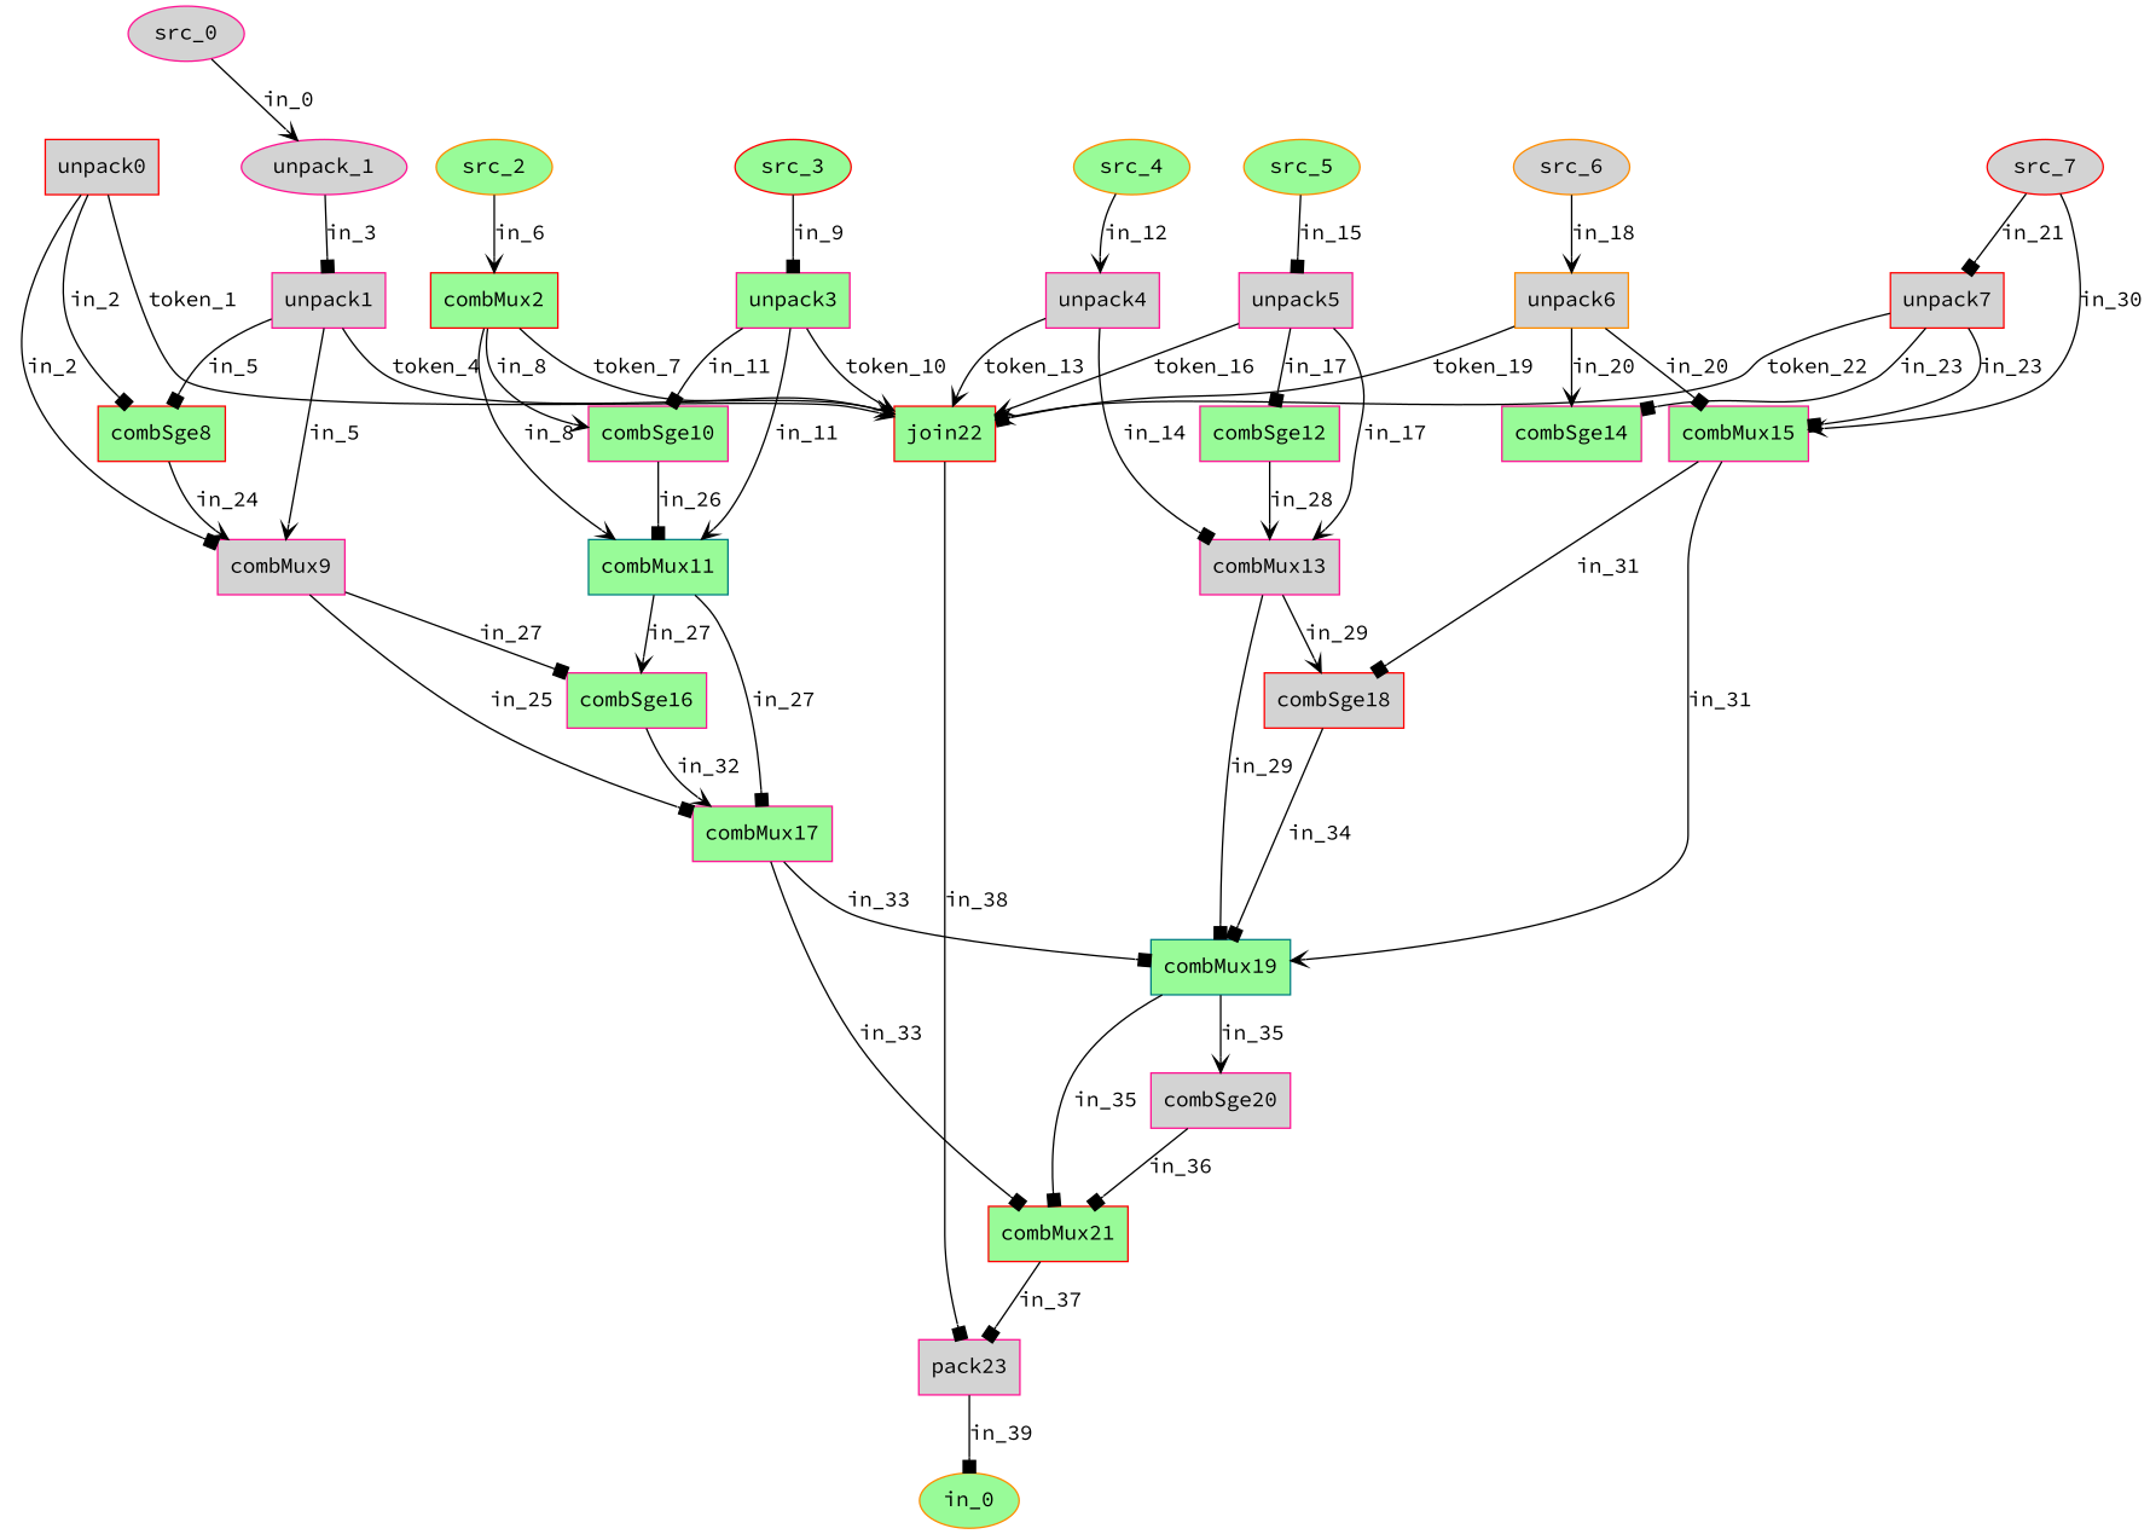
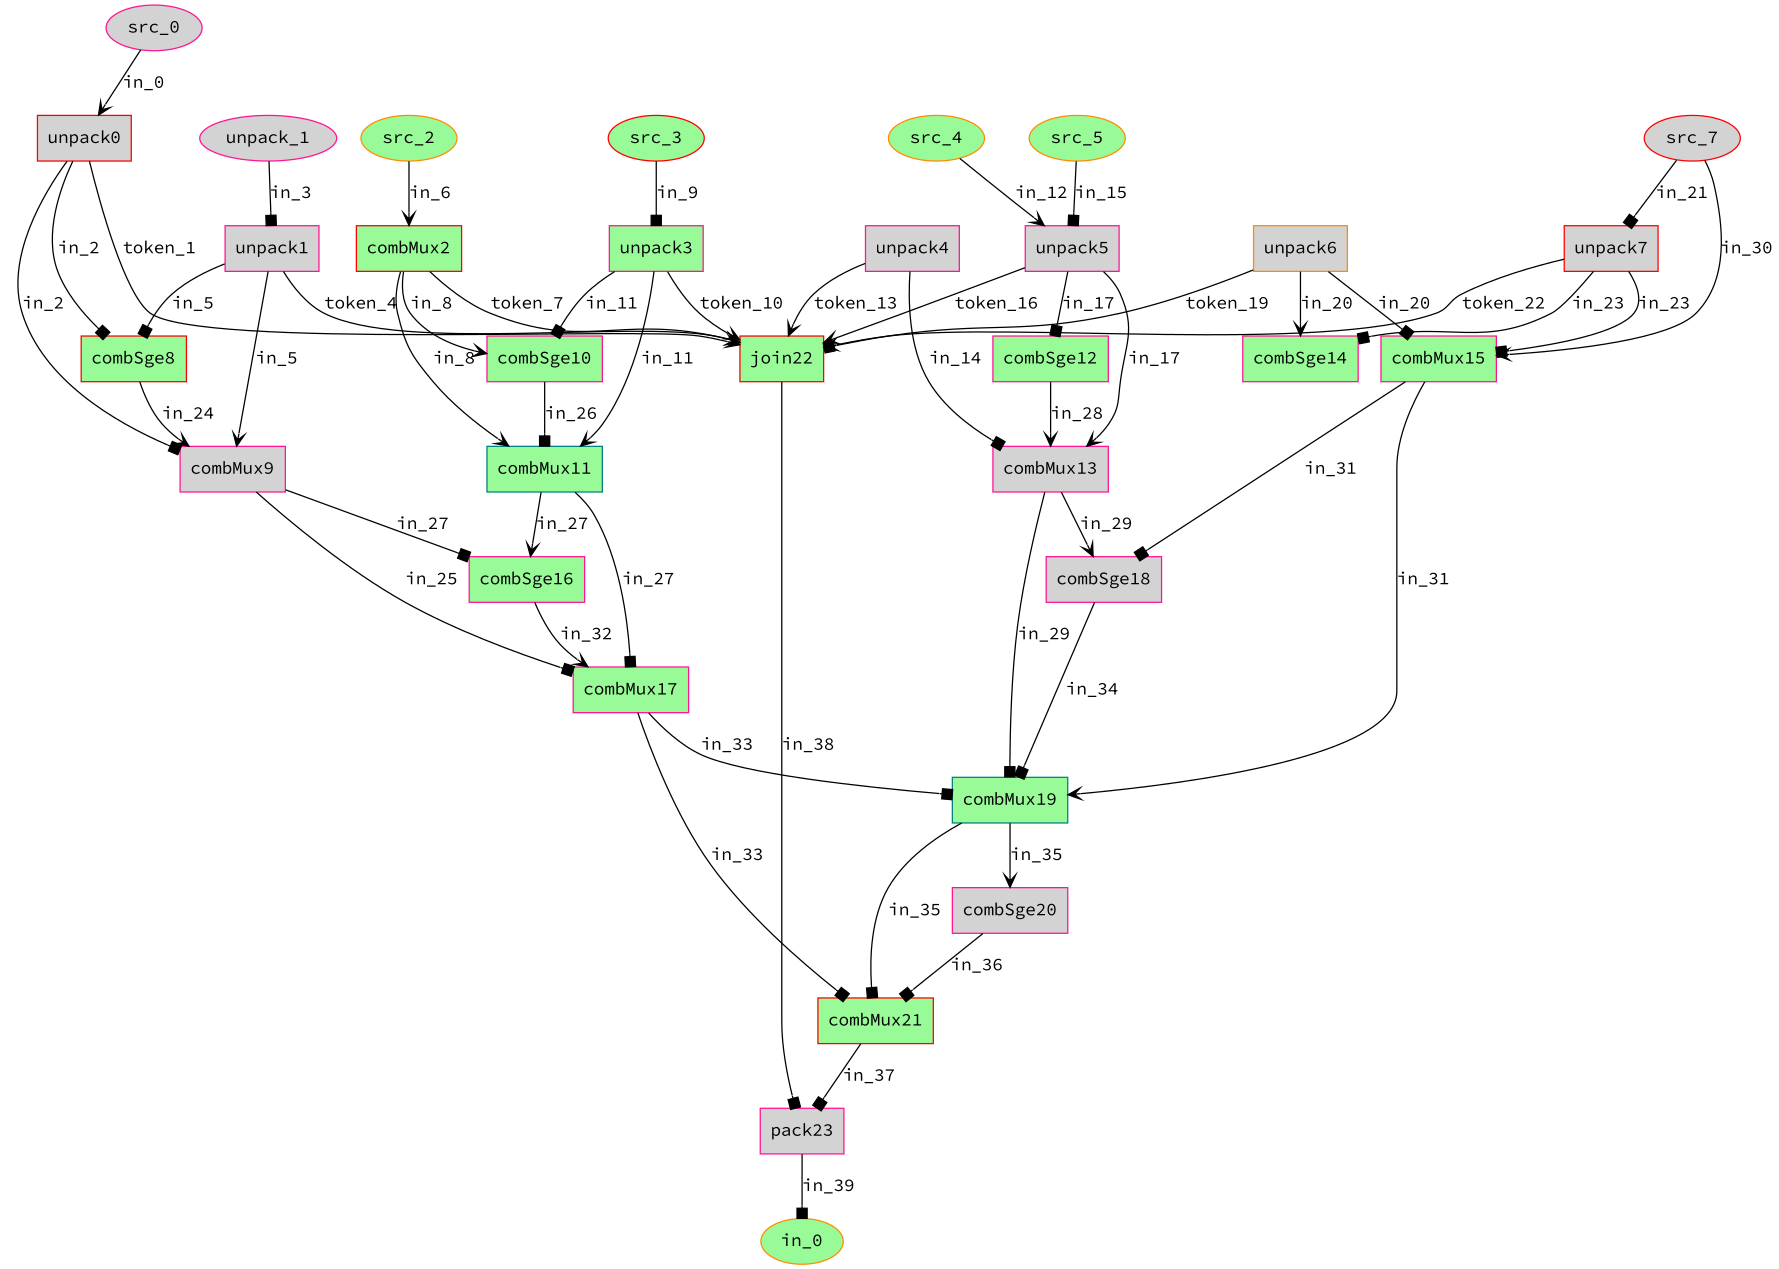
  digraph {
    fontname="Source Code Pro"
    node [color=deeppink fillcolor=palegreen fontname="Source Code Pro" shape=polygon style=filled]
    edge [arrowhead=box fontname="Source Code Pro" inp=in_0 out=out]
    unpack0 [color=red fillcolor=lightgrey mod=unpack]
    combSge8 [color=red mod=combSge]
    combMux9 [fillcolor=lightgrey mod=combMux]
    join22 [color=red mod=join]
    combSge16 [mod=combSge]
    combMux17 [mod=combMux]
    pack23 [fillcolor=lightgrey mod=pack]
    unpack1 [fillcolor=lightgrey mod=unpack]
    n9 [color=red label=combMux2 mod=unpack]
    combSge10 [mod=combSge]
    combMux11 [color=teal mod=combMux]
    unpack3 [mod=unpack]
    unpack4 [fillcolor=lightgrey mod=unpack]
    combMux13 [fillcolor=lightgrey mod=combMux]
    combSge12 [mod=combSge]
-   combSge18 [color=red fillcolor=lightgrey mod=combSge]
+   combSge18 [fillcolor=lightgrey mod=combSge]
    combMux19 [color=teal mod=combMux]
    unpack5 [fillcolor=lightgrey mod=unpack]
    unpack6 [color=darkorange fillcolor=lightgrey mod=unpack]
    combSge14 [mod=combSge]
    combMux15 [mod=combMux]
    unpack7 [color=red fillcolor=lightgrey mod=unpack]
    combMux21 [color=red mod=combMux]
    combSge20 [fillcolor=lightgrey mod=combSge]
    in_0 [color=darkorange shape=""]
    src_0 [fillcolor=lightgrey shape=""]
    n27 [fillcolor=lightgrey label=unpack_1 shape=""]
    src_2 [color=darkorange shape=""]
    src_3 [color=red shape=""]
    src_4 [color=darkorange shape=""]
    src_5 [color=darkorange shape=""]
-   src_6 [color=darkorange fillcolor=lightgrey shape=""]
    src_7 [color=red fillcolor=lightgrey shape=""]
    unpack0 -> combSge8 [label=in_2]
    unpack0 -> combMux9 [inp=in_1 label=in_2]
    unpack0 -> join22 [arrowhead=vee label=token_1]
    combSge8 -> combMux9 [arrowhead=vee label=in_24]
    combMux9 -> combSge16 [label=in_27]
    combMux9 -> combMux17 [inp=in_1 label=in_25]
    join22 -> pack23 [label=in_38]
    combSge16 -> combMux17 [arrowhead=vee label=in_32]
    combMux17 -> combMux19 [label=in_33]
    combMux17 -> combMux21 [inp=in_1 label=in_33]
    pack23 -> in_0 [label=in_39]
    unpack1 -> combSge8 [inp=in_1 label=in_5]
    unpack1 -> combMux9 [arrowhead=vee inp=in_2 label=in_5]
    unpack1 -> join22 [arrowhead=vee inp=in_1 label=token_4]
    n9 -> join22 [arrowhead=vee inp=in_2 label=token_7]
    n9 -> combSge10 [arrowhead=vee label=in_8]
    n9 -> combMux11 [arrowhead=vee inp=in_1 label=in_8]
    combSge10 -> combMux11 [label=in_26]
    combMux11 -> combSge16 [arrowhead=vee inp=in_1 label=in_27]
    combMux11 -> combMux17 [inp=in_2 label=in_27]
    unpack3 -> join22 [arrowhead=vee inp=in_3 label=token_10]
    unpack3 -> combSge10 [inp=in_1 label=in_11]
    unpack3 -> combMux11 [arrowhead=vee inp=in_2 label=in_11]
    unpack4 -> join22 [arrowhead=vee inp=in_4 label=token_13]
    unpack4 -> combMux13 [inp=in_1 label=in_14]
    combMux13 -> combSge18 [arrowhead=vee label=in_29]
    combMux13 -> combMux19 [inp=in_1 label=in_29]
    combSge12 -> combMux13 [arrowhead=vee label=in_28]
    combSge18 -> combMux19 [label=in_34]
    combMux19 -> combMux21 [inp=in_2 label=in_35]
    combMux19 -> combSge20 [arrowhead=vee inp=in_1 label=in_35]
    unpack5 -> join22 [arrowhead=vee inp=in_5 label=token_16]
    unpack5 -> combMux13 [arrowhead=vee inp=in_2 label=in_17]
    unpack5 -> combSge12 [inp=in_1 label=in_17]
    unpack6 -> join22 [inp=in_6 label=token_19]
    unpack6 -> combSge14 [arrowhead=vee label=in_20]
    unpack6 -> combMux15 [inp=in_1 label=in_20]
    combMux15 -> combSge18 [inp=in_1 label=in_31]
    combMux15 -> combMux19 [arrowhead=vee inp=in_2 label=in_31]
    unpack7 -> join22 [arrowhead=vee inp=in_7 label=token_22]
    unpack7 -> combSge14 [inp=in_1 label=in_23]
    unpack7 -> combMux15 [inp=in_2 label=in_23]
    combMux21 -> pack23 [inp=in_1 label=in_37]
    combSge20 -> combMux21 [label=in_36]
-   src_0 -> n27 [arrowhead=vee label=in_0]
+   src_0 -> unpack0 [arrowhead=vee label=in_0]
    n27 -> unpack1 [label=in_3]
    src_2 -> n9 [arrowhead=vee label=in_6]
    src_3 -> unpack3 [label=in_9]
-   src_4 -> unpack4 [arrowhead=vee label=in_12]
+   src_4 -> unpack5 [arrowhead=vee label=in_12]
    src_5 -> unpack5 [label=in_15]
-   src_6 -> unpack6 [arrowhead=vee label=in_18]
    src_7 -> combMux15 [arrowhead=vee label=in_30]
    src_7 -> unpack7 [label=in_21]
  }
